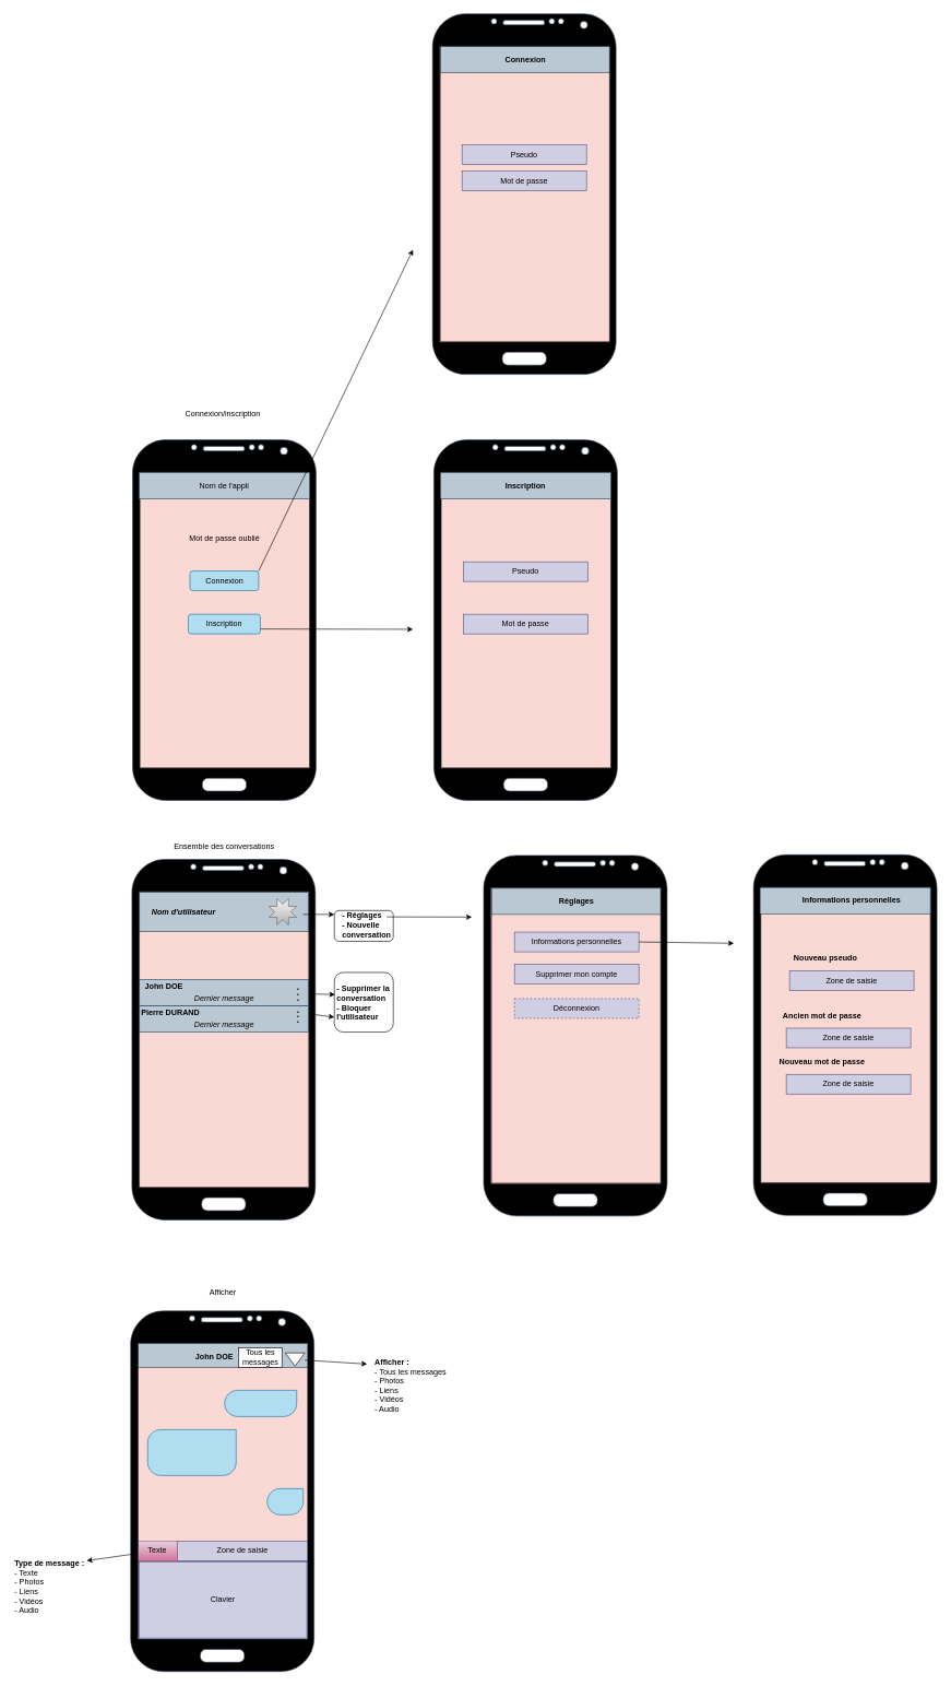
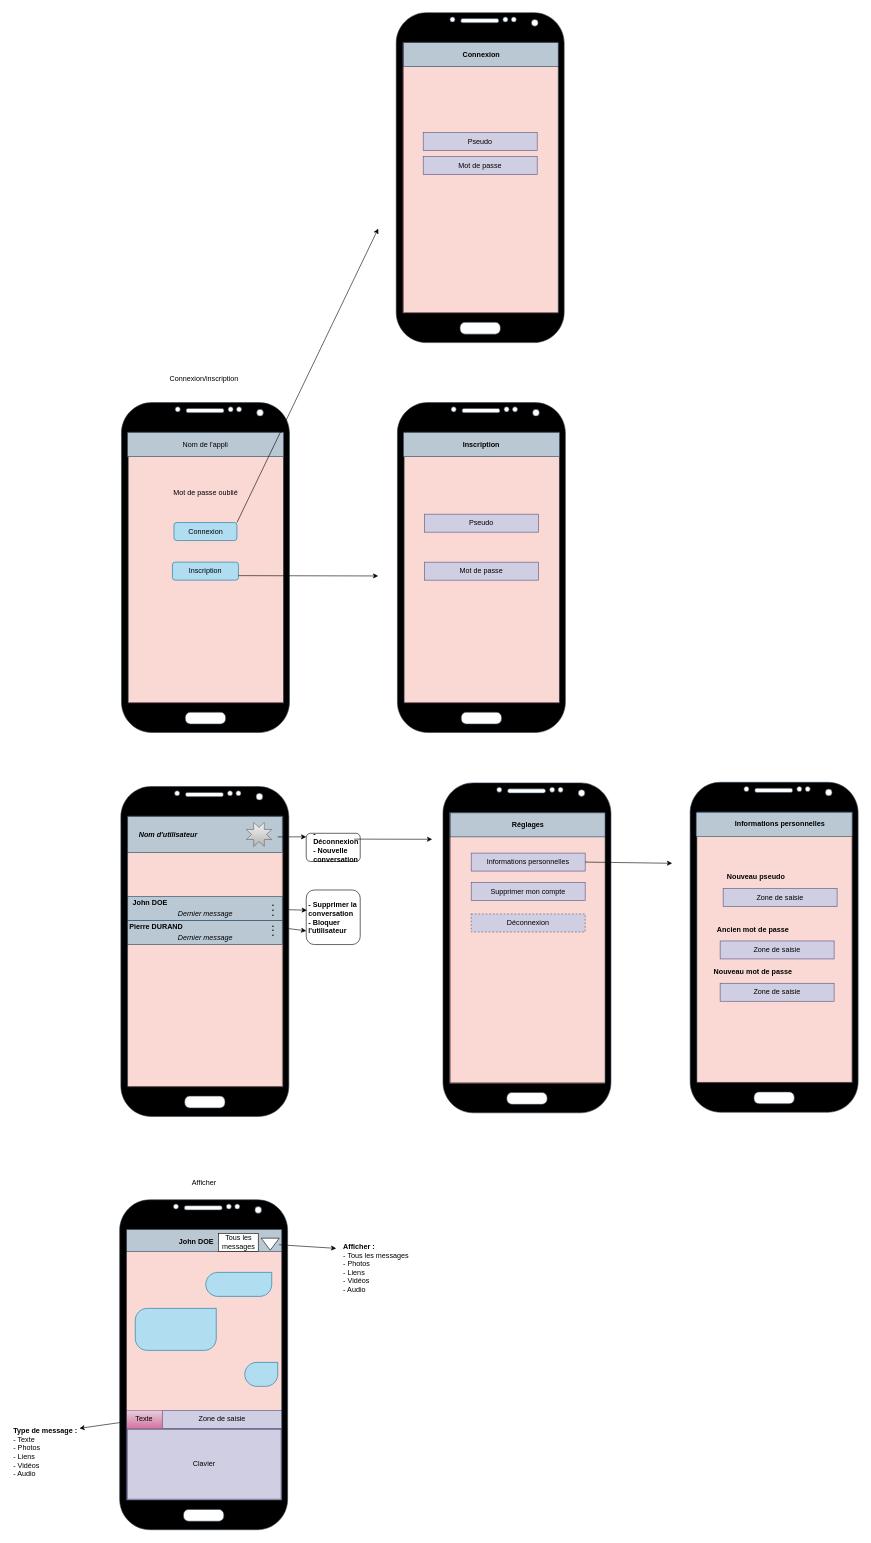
  <mxCell id="0" />
  <mxCell id="1" parent="0" />
  <mxCell id="2" value="" style="rounded=1;whiteSpace=wrap;html=1;" parent="1" vertex="1"><mxGeometry x="510" y="1388" width="90" height="47" as="geometry" /></mxCell>
  <mxCell id="3" value="" style="rounded=0;whiteSpace=wrap;html=1;fillColor=#fad9d5;strokeColor=#ae4132;" parent="1" vertex="1"><mxGeometry x="210" y="1360" width="260" height="450" as="geometry" /></mxCell>
  <mxCell id="4" value="" style="rounded=0;whiteSpace=wrap;html=1;fillColor=#bac8d3;strokeColor=#23445d;" parent="1" vertex="1"><mxGeometry x="210" y="1360" width="260" height="60" as="geometry" /></mxCell>
  <mxCell id="5" value="" style="rounded=0;whiteSpace=wrap;html=1;fillColor=#bac8d3;strokeColor=#23445d;" parent="1" vertex="1"><mxGeometry x="210" y="1493.5" width="260" height="40" as="geometry" /></mxCell>
  <mxCell id="6" value="" style="rounded=0;whiteSpace=wrap;html=1;fillColor=#fad9d5;strokeColor=#ae4132;" parent="1" vertex="1"><mxGeometry x="212" width="260" height="450" as="geometry" y="720" /></mxCell>
  <mxCell id="7" value="" style="rounded=0;whiteSpace=wrap;html=1;fillColor=#fad9d5;strokeColor=#ae4132;" parent="1" vertex="1"><mxGeometry x="210" y="2050" width="260" height="450" as="geometry" /></mxCell>
  <mxCell id="8" value="Connexion/inscription" style="text;html=1;strokeColor=none;fillColor=none;align=center;verticalAlign=middle;whiteSpace=wrap;rounded=0;" parent="1" vertex="1"><mxGeometry x="320" y="620" width="40" height="20" as="geometry" /></mxCell>
- <mxCell id="9" value="Ensemble des conversations" style="text;html=1;strokeColor=none;fillColor=none;align=center;verticalAlign=middle;whiteSpace=wrap;rounded=0;" parent="1" vertex="1"><mxGeometry x="247" y="1280" width="190" height="20" as="geometry" /></mxCell>
  <mxCell id="10" value="Afficher" style="text;html=1;strokeColor=none;fillColor=none;align=center;verticalAlign=middle;whiteSpace=wrap;rounded=0;" parent="1" vertex="1"><mxGeometry x="245" y="1960" width="190" height="20" as="geometry" /></mxCell>
  <mxCell id="11" value="Connexion" style="rounded=1;whiteSpace=wrap;html=1;fillColor=#b1ddf0;strokeColor=#10739e;" parent="1" vertex="1"><mxGeometry x="289.5" y="870" width="105" height="30" as="geometry" /></mxCell>
  <mxCell id="12" value="Inscription" style="rounded=1;whiteSpace=wrap;html=1;fillColor=#b1ddf0;strokeColor=#10739e;" parent="1" vertex="1"><mxGeometry x="287" y="936" width="110" height="30" as="geometry" /></mxCell>
  <mxCell id="13" value="&lt;b&gt;John DOE&lt;/b&gt;" style="text;html=1;strokeColor=none;fillColor=none;align=center;verticalAlign=middle;whiteSpace=wrap;rounded=0;" parent="1" vertex="1"><mxGeometry x="210" y="1493.5" width="80" height="20" as="geometry" /></mxCell>
  <mxCell id="14" value="&lt;i&gt;Dernier message&lt;/i&gt;" style="text;html=1;strokeColor=none;fillColor=none;align=center;verticalAlign=middle;whiteSpace=wrap;rounded=0;" parent="1" vertex="1"><mxGeometry x="287" y="1512.5" width="110" height="20" as="geometry" /></mxCell>
  <mxCell id="15" value="" style="rounded=0;whiteSpace=wrap;html=1;fillColor=#bac8d3;strokeColor=#23445d;" parent="1" vertex="1"><mxGeometry x="210" y="1533.5" width="260" height="40" as="geometry" /></mxCell>
  <mxCell id="16" value="&lt;b&gt;Pierre DURAND&lt;/b&gt;" style="text;html=1;strokeColor=none;fillColor=none;align=center;verticalAlign=middle;whiteSpace=wrap;rounded=0;" parent="1" vertex="1"><mxGeometry x="210" y="1533.5" width="100" height="20" as="geometry" /></mxCell>
  <mxCell id="17" value="&lt;i&gt;Dernier message&lt;/i&gt;" style="text;html=1;strokeColor=none;fillColor=none;align=center;verticalAlign=middle;whiteSpace=wrap;rounded=0;" parent="1" vertex="1"><mxGeometry x="287" y="1552.5" width="110" height="20" as="geometry" /></mxCell>
  <mxCell id="18" value="" style="verticalLabelPosition=bottom;verticalAlign=top;html=1;shape=mxgraph.basic.8_point_star;fillColor=#f5f5f5;strokeColor=#666666;gradientColor=#b3b3b3;" parent="1" vertex="1"><mxGeometry x="410" y="1370" width="42.5" height="40" as="geometry" /></mxCell>
  <mxCell id="19" value="&lt;b&gt;&lt;i&gt;Nom d'utilisateur&lt;/i&gt;&lt;/b&gt;" style="text;html=1;strokeColor=none;fillColor=none;align=center;verticalAlign=middle;whiteSpace=wrap;rounded=0;" parent="1" vertex="1"><mxGeometry x="220" y="1380" width="120" height="20" as="geometry" /></mxCell>
  <mxCell id="20" value="" style="rounded=0;whiteSpace=wrap;html=1;fillColor=#bac8d3;strokeColor=#23445d;" parent="1" vertex="1"><mxGeometry x="210" y="2045" width="260" height="40" as="geometry" /></mxCell>
  <mxCell id="21" value="&lt;b&gt;John DOE&lt;/b&gt;" style="text;html=1;strokeColor=none;fillColor=none;align=center;verticalAlign=middle;whiteSpace=wrap;rounded=0;" parent="1" vertex="1"><mxGeometry x="287" y="2060" width="80" height="20" as="geometry" /></mxCell>
  <mxCell id="22" value="" style="verticalLabelPosition=bottom;verticalAlign=top;html=1;shape=mxgraph.basic.three_corner_round_rect;dx=10;rotation=-180;fillColor=#b1ddf0;strokeColor=#10739e;" parent="1" vertex="1"><mxGeometry x="342.5" y="2120" width="110" height="40" as="geometry" /></mxCell>
  <mxCell id="23" value="" style="verticalLabelPosition=bottom;verticalAlign=top;html=1;shape=mxgraph.basic.three_corner_round_rect;dx=10;rotation=-180;fillColor=#b1ddf0;strokeColor=#10739e;" parent="1" vertex="1"><mxGeometry x="225" y="2180" width="135" height="70" as="geometry" /></mxCell>
  <mxCell id="24" value="" style="verticalLabelPosition=bottom;verticalAlign=top;html=1;shape=mxgraph.basic.three_corner_round_rect;dx=10;rotation=-180;fillColor=#b1ddf0;strokeColor=#10739e;" parent="1" vertex="1"><mxGeometry x="407.5" y="2270" width="55" height="40" as="geometry" /></mxCell>
  <mxCell id="25" value="Clavier" style="shape=ext;double=1;rounded=0;whiteSpace=wrap;html=1;fillColor=#d0cee2;strokeColor=#56517e;" parent="1" vertex="1"><mxGeometry x="210" y="2380" width="260" height="120" as="geometry" /></mxCell>
  <mxCell id="26" value="Zone de saisie" style="rounded=0;whiteSpace=wrap;html=1;fillColor=#d0cee2;strokeColor=#56517e;" parent="1" vertex="1"><mxGeometry x="270" y="2350" width="200" height="30" as="geometry" /></mxCell>
  <mxCell id="27" value="Tous les messages" style="rounded=0;whiteSpace=wrap;html=1;" parent="1" vertex="1"><mxGeometry x="363.5" y="2055" width="66.5" height="30" as="geometry" /></mxCell>
  <mxCell id="28" value="" style="html=1;shadow=0;dashed=0;align=center;verticalAlign=middle;shape=mxgraph.arrows2.arrow;dy=0.6;dx=40;direction=south;notch=0;" parent="1" vertex="1"><mxGeometry x="435" y="2063" width="30" height="20" as="geometry" /></mxCell>
  <mxCell id="29" value="" style="endArrow=classic;html=1;" parent="1" source="28" edge="1"><mxGeometry width="50" height="50" relative="1" as="geometry"><mxPoint x="470" y="2120" as="sourcePoint" /><mxPoint x="560" y="2080" as="targetPoint" /></mxGeometry></mxCell>
  <mxCell id="30" value="&lt;b&gt;Afficher :&lt;/b&gt;&amp;nbsp;&lt;br&gt;- Tous les messages&lt;br&gt;- Photos&lt;br&gt;- Liens&lt;br&gt;- Vidéos&lt;br&gt;- Audio" style="text;html=1;strokeColor=none;fillColor=none;align=left;verticalAlign=middle;whiteSpace=wrap;rounded=0;" parent="1" vertex="1"><mxGeometry x="570" y="2063" width="180" height="100" as="geometry" /></mxCell>
  <mxCell id="31" value="Texte" style="rounded=0;whiteSpace=wrap;html=1;gradientColor=#d5739d;fillColor=#e6d0de;strokeColor=#996185;" parent="1" vertex="1"><mxGeometry x="210" y="2350" width="60" height="30" as="geometry" /></mxCell>
  <mxCell id="32" value="" style="endArrow=classic;html=1;" parent="1" edge="1"><mxGeometry width="50" height="50" relative="1" as="geometry"><mxPoint x="202" y="2370" as="sourcePoint" /><mxPoint x="132" y="2380" as="targetPoint" /></mxGeometry></mxCell>
  <mxCell id="33" value="&lt;b&gt;Type de message :&amp;nbsp;&lt;/b&gt;&lt;br&gt;- Texte&lt;br&gt;- Photos&lt;br&gt;- Liens&lt;br&gt;- Vidéos&lt;br&gt;- Audio" style="text;html=1;strokeColor=none;fillColor=none;align=left;verticalAlign=middle;whiteSpace=wrap;rounded=0;" parent="1" vertex="1"><mxGeometry x="20" y="2370" width="180" height="100" as="geometry" /></mxCell>
  <mxCell id="34" value="" style="endArrow=classic;html=1;" parent="1" edge="1"><mxGeometry width="50" height="50" relative="1" as="geometry"><mxPoint x="462.5" y="1393.955" as="sourcePoint" /><mxPoint x="510" y="1394" as="targetPoint" /></mxGeometry></mxCell>
- <mxCell id="35" value="&lt;b&gt;- Réglages&lt;br&gt;- Nouvelle conversation&lt;br&gt;&lt;/b&gt;" style="text;html=1;strokeColor=none;fillColor=none;align=left;verticalAlign=middle;whiteSpace=wrap;rounded=0;" parent="1" vertex="1"><mxGeometry x="520" y="1380" width="80" height="60" as="geometry" /></mxCell>
+ <mxCell id="35" value="&lt;b&gt;- Déconnexion&lt;br&gt;- Nouvelle conversation&lt;br&gt;&lt;/b&gt;" style="text;html=1;strokeColor=none;fillColor=none;align=left;verticalAlign=middle;whiteSpace=wrap;rounded=0;" parent="1" vertex="1"><mxGeometry x="520" y="1380" width="80" height="60" as="geometry" /></mxCell>
  <mxCell id="36" value="" style="rounded=0;whiteSpace=wrap;html=1;fillColor=#fad9d5;strokeColor=#ae4132;" parent="1" vertex="1"><mxGeometry x="1160" y="1353" width="260" height="450" as="geometry" /></mxCell>
  <mxCell id="37" value="Zone de saisie" style="rounded=0;whiteSpace=wrap;html=1;fillColor=#d0cee2;strokeColor=#56517e;" parent="1" vertex="1"><mxGeometry x="1200" y="1567.5" width="190" height="30" as="geometry" /></mxCell>
  <mxCell id="38" value="&lt;b&gt;Ancien mot de passe&lt;/b&gt;" style="text;html=1;strokeColor=none;fillColor=none;align=center;verticalAlign=middle;whiteSpace=wrap;rounded=0;" parent="1" vertex="1"><mxGeometry x="1180" y="1538.5" width="150" height="20" as="geometry" /></mxCell>
  <mxCell id="39" value="Zone de saisie" style="rounded=0;whiteSpace=wrap;html=1;fillColor=#d0cee2;strokeColor=#56517e;" parent="1" vertex="1"><mxGeometry x="1200" y="1638" width="190" height="30" as="geometry" /></mxCell>
  <mxCell id="40" value="&lt;b&gt;Nouveau mot de passe&lt;/b&gt;" style="text;html=1;strokeColor=none;fillColor=none;align=center;verticalAlign=middle;whiteSpace=wrap;rounded=0;" parent="1" vertex="1"><mxGeometry x="1180" y="1609" width="150" height="20" as="geometry" /></mxCell>
  <mxCell id="41" value="" style="rounded=0;whiteSpace=wrap;html=1;fillColor=#fad9d5;strokeColor=#ae4132;" parent="1" vertex="1"><mxGeometry x="750" y="1354" width="260" height="450" as="geometry" /></mxCell>
  <mxCell id="42" value="Informations personnelles" style="rounded=0;whiteSpace=wrap;html=1;fillColor=#d0cee2;strokeColor=#56517e;" parent="1" vertex="1"><mxGeometry x="785" y="1421" width="190" height="30" as="geometry" /></mxCell>
  <mxCell id="43" value="" style="endArrow=classic;html=1;exitX=1;exitY=0.5;exitDx=0;exitDy=0;" parent="1" source="42" edge="1"><mxGeometry width="50" height="50" relative="1" as="geometry"><mxPoint x="1020" y="1437.955" as="sourcePoint" /><mxPoint x="1120" y="1438" as="targetPoint" /></mxGeometry></mxCell>
  <mxCell id="44" value="" style="rounded=0;whiteSpace=wrap;html=1;fillColor=#bac8d3;strokeColor=#23445d;" parent="1" vertex="1"><mxGeometry x="750" y="1354" width="260" height="40" as="geometry" /></mxCell>
  <mxCell id="45" value="&lt;b&gt;Réglages&lt;/b&gt;" style="text;html=1;strokeColor=none;fillColor=none;align=center;verticalAlign=middle;whiteSpace=wrap;rounded=0;" parent="1" vertex="1"><mxGeometry x="840" y="1364" width="80" height="20" as="geometry" /></mxCell>
  <mxCell id="46" value="" style="endArrow=classic;html=1;" parent="1" edge="1"><mxGeometry width="50" height="50" relative="1" as="geometry"><mxPoint x="590" y="1397.715" as="sourcePoint" /><mxPoint x="720" y="1398" as="targetPoint" /></mxGeometry></mxCell>
  <mxCell id="47" value="&lt;p style=&quot;line-height: 40%; font-size: 20px;&quot;&gt;.&lt;br style=&quot;font-size: 20px;&quot;&gt;.&lt;br style=&quot;font-size: 20px;&quot;&gt;.&lt;/p&gt;" style="text;html=1;strokeColor=none;fillColor=none;align=center;verticalAlign=middle;whiteSpace=wrap;rounded=0;fontSize=20;" parent="1" vertex="1"><mxGeometry x="435" y="1482" width="40" height="56.5" as="geometry" /></mxCell>
  <mxCell id="48" value="&lt;p style=&quot;line-height: 40%; font-size: 20px;&quot;&gt;.&lt;br style=&quot;font-size: 20px;&quot;&gt;.&lt;br style=&quot;font-size: 20px;&quot;&gt;.&lt;/p&gt;" style="text;html=1;strokeColor=none;fillColor=none;align=center;verticalAlign=middle;whiteSpace=wrap;rounded=0;fontSize=20;" parent="1" vertex="1"><mxGeometry x="435" y="1515.25" width="40" height="56.5" as="geometry" /></mxCell>
  <mxCell id="49" value="" style="rounded=1;whiteSpace=wrap;html=1;" parent="1" vertex="1"><mxGeometry x="510" y="1482.5" width="90" height="91" as="geometry" /></mxCell>
  <mxCell id="50" value="" style="endArrow=classic;html=1;exitX=1;exitY=0;exitDx=0;exitDy=0;entryX=0.012;entryY=0.371;entryDx=0;entryDy=0;entryPerimeter=0;" parent="1" source="48" target="49" edge="1"><mxGeometry width="50" height="50" relative="1" as="geometry"><mxPoint x="472.5" y="1403.955" as="sourcePoint" /><mxPoint x="520" y="1404" as="targetPoint" /></mxGeometry></mxCell>
  <mxCell id="51" value="" style="endArrow=classic;html=1;entryX=0;entryY=0.75;entryDx=0;entryDy=0;" parent="1" source="48" target="49" edge="1"><mxGeometry width="50" height="50" relative="1" as="geometry"><mxPoint x="485" y="1525.25" as="sourcePoint" /><mxPoint x="521.08" y="1526.437" as="targetPoint" /></mxGeometry></mxCell>
  <mxCell id="52" value="&lt;b&gt;- Supprimer la conversation&lt;br&gt;- Bloquer l'utilisateur&lt;br&gt;&lt;/b&gt;" style="text;html=1;strokeColor=none;fillColor=none;align=left;verticalAlign=middle;whiteSpace=wrap;rounded=0;" parent="1" vertex="1"><mxGeometry x="512" y="1493.5" width="120" height="70" as="geometry" /></mxCell>
  <mxCell id="53" value="" style="verticalLabelPosition=bottom;verticalAlign=top;html=1;shadow=0;dashed=0;strokeWidth=1;shape=mxgraph.android.phone2;strokeColor=#314354;fontSize=20;fillColor=#000000;fontColor=#ffffff;" parent="1" vertex="1"><mxGeometry x="202" y="670" width="280" height="550" as="geometry" /></mxCell>
  <mxCell id="54" value="" style="verticalLabelPosition=bottom;verticalAlign=top;html=1;shadow=0;dashed=0;strokeWidth=1;shape=mxgraph.android.phone2;strokeColor=#314354;fontSize=20;fillColor=#000000;fontColor=#ffffff;" parent="1" vertex="1"><mxGeometry x="201" y="1310" width="280" height="550" as="geometry" /></mxCell>
  <mxCell id="55" value="" style="verticalLabelPosition=bottom;verticalAlign=top;html=1;shadow=0;dashed=0;strokeWidth=1;shape=mxgraph.android.phone2;strokeColor=#314354;fontSize=20;fillColor=#000000;fontColor=#ffffff;" parent="1" vertex="1"><mxGeometry x="1150" y="1303" width="280" height="550" as="geometry" /></mxCell>
  <mxCell id="56" value="" style="verticalLabelPosition=bottom;verticalAlign=top;html=1;shadow=0;dashed=0;strokeWidth=1;shape=mxgraph.android.phone2;strokeColor=#314354;fontSize=20;fillColor=#000000;fontColor=#ffffff;" parent="1" vertex="1"><mxGeometry x="738" y="1304" width="280" height="550" as="geometry" /></mxCell>
  <mxCell id="57" value="" style="verticalLabelPosition=bottom;verticalAlign=top;html=1;shadow=0;dashed=0;strokeWidth=1;shape=mxgraph.android.phone2;strokeColor=#314354;fontSize=20;fillColor=#000000;fontColor=#ffffff;" parent="1" vertex="1"><mxGeometry x="199" y="1999" width="280" height="550" as="geometry" /></mxCell>
  <mxCell id="58" value="Nom de l'appli" style="rounded=0;whiteSpace=wrap;html=1;fillColor=#bac8d3;strokeColor=#23445d;" parent="1" vertex="1"><mxGeometry x="212" width="260" height="40" as="geometry" y="720" /></mxCell>
  <mxCell id="59" value="" style="rounded=0;whiteSpace=wrap;html=1;fillColor=#fad9d5;strokeColor=#ae4132;" parent="1" vertex="1"><mxGeometry x="672" width="260" height="450" as="geometry" y="720" /></mxCell>
  <mxCell id="60" value="" style="rounded=0;whiteSpace=wrap;html=1;fillColor=#fad9d5;strokeColor=#ae4132;" parent="1" vertex="1"><mxGeometry x="672" y="70" width="260" height="450" as="geometry" /></mxCell>
  <mxCell id="61" value="Pseudo" style="rounded=0;whiteSpace=wrap;html=1;fillColor=#d0cee2;strokeColor=#56517e;" parent="1" vertex="1"><mxGeometry x="705" y="220" width="190" height="30" as="geometry" /></mxCell>
  <mxCell id="62" value="" style="rounded=0;whiteSpace=wrap;html=1;fillColor=#bac8d3;strokeColor=#23445d;" parent="1" vertex="1"><mxGeometry x="672" y="70" width="260" height="40" as="geometry" /></mxCell>
  <mxCell id="63" value="&lt;b&gt;Connexion&lt;/b&gt;" style="text;html=1;strokeColor=none;fillColor=none;align=center;verticalAlign=middle;whiteSpace=wrap;rounded=0;" parent="1" vertex="1"><mxGeometry x="762" y="80" width="80" height="20" as="geometry" /></mxCell>
  <mxCell id="64" value="" style="verticalLabelPosition=bottom;verticalAlign=top;html=1;shadow=0;dashed=0;strokeWidth=1;shape=mxgraph.android.phone2;strokeColor=#314354;fontSize=20;fillColor=#000000;fontColor=#ffffff;" parent="1" vertex="1"><mxGeometry x="662" y="670" width="280" height="550" as="geometry" /></mxCell>
  <mxCell id="65" value="" style="verticalLabelPosition=bottom;verticalAlign=top;html=1;shadow=0;dashed=0;strokeWidth=1;shape=mxgraph.android.phone2;strokeColor=#314354;fontSize=20;fillColor=#000000;fontColor=#ffffff;" parent="1" vertex="1"><mxGeometry x="660" y="20" width="280" height="550" as="geometry" /></mxCell>
  <mxCell id="66" value="" style="endArrow=classic;html=1;exitX=1;exitY=0;exitDx=0;exitDy=0;" parent="1" source="11" edge="1"><mxGeometry width="50" height="50" relative="1" as="geometry"><mxPoint x="600" y="1407.715" as="sourcePoint" /><mxPoint x="630" y="380" as="targetPoint" /></mxGeometry></mxCell>
  <mxCell id="67" value="" style="endArrow=classic;html=1;exitX=1;exitY=0.75;exitDx=0;exitDy=0;" parent="1" source="12" edge="1"><mxGeometry width="50" height="50" relative="1" as="geometry"><mxPoint x="404.5" y="880" as="sourcePoint" /><mxPoint x="630" y="959" as="targetPoint" /></mxGeometry></mxCell>
  <mxCell id="68" value="" style="rounded=0;whiteSpace=wrap;html=1;fillColor=#bac8d3;strokeColor=#23445d;" parent="1" vertex="1"><mxGeometry x="672" width="260" height="40" as="geometry" y="720" /></mxCell>
  <mxCell id="69" value="&lt;b&gt;Inscription&lt;/b&gt;" style="text;html=1;strokeColor=none;fillColor=none;align=center;verticalAlign=middle;whiteSpace=wrap;rounded=0;" parent="1" vertex="1"><mxGeometry x="762" y="730" width="80" height="20" as="geometry" /></mxCell>
  <mxCell id="70" value="Mot de passe" style="rounded=0;whiteSpace=wrap;html=1;fillColor=#d0cee2;strokeColor=#56517e;" parent="1" vertex="1"><mxGeometry x="705" y="260" width="190" height="30" as="geometry" /></mxCell>
  <mxCell id="71" value="Pseudo" style="rounded=0;whiteSpace=wrap;html=1;fillColor=#d0cee2;strokeColor=#56517e;" parent="1" vertex="1"><mxGeometry x="707" y="856" width="190" height="30" as="geometry" /></mxCell>
  <mxCell id="72" value="Mot de passe" style="rounded=0;whiteSpace=wrap;html=1;fillColor=#d0cee2;strokeColor=#56517e;" parent="1" vertex="1"><mxGeometry x="707" y="936" width="190" height="30" as="geometry" /></mxCell>
  <mxCell id="73" value="" style="rounded=0;whiteSpace=wrap;html=1;fillColor=#bac8d3;strokeColor=#23445d;" parent="1" vertex="1"><mxGeometry x="1160" y="1353" width="260" height="40" as="geometry" /></mxCell>
  <mxCell id="74" value="&lt;b&gt;Informations personnelles&lt;/b&gt;" style="text;html=1;strokeColor=none;fillColor=none;align=center;verticalAlign=middle;whiteSpace=wrap;rounded=0;" parent="1" vertex="1"><mxGeometry x="1210" y="1363" width="180" height="20" as="geometry" /></mxCell>
  <mxCell id="75" value="Supprimer mon compte" style="rounded=0;whiteSpace=wrap;html=1;fillColor=#d0cee2;strokeColor=#56517e;" parent="1" vertex="1"><mxGeometry x="785" y="1470" width="190" height="30" as="geometry" /></mxCell>
  <mxCell id="76" value="Zone de saisie" style="rounded=0;whiteSpace=wrap;html=1;fillColor=#d0cee2;strokeColor=#56517e;" parent="1" vertex="1"><mxGeometry x="1205" y="1480" width="190" height="30" as="geometry" /></mxCell>
  <mxCell id="77" value="&lt;b&gt;Nouveau pseudo&lt;/b&gt;" style="text;html=1;strokeColor=none;fillColor=none;align=center;verticalAlign=middle;whiteSpace=wrap;rounded=0;" parent="1" vertex="1"><mxGeometry x="1185" y="1451" width="150" height="20" as="geometry" /></mxCell>
  <mxCell id="78" value="Déconnexion" style="rounded=0;whiteSpace=wrap;html=1;fillColor=#d0cee2;strokeColor=#56517e;dashed=1;" parent="1" vertex="1"><mxGeometry x="785" y="1522.5" width="190" height="30" as="geometry" /></mxCell>
  <mxCell id="79" value="Mot de passe oublié" style="text;html=1;strokeColor=none;fillColor=none;align=center;verticalAlign=middle;whiteSpace=wrap;rounded=0;" vertex="1" parent="1"><mxGeometry x="279.5" y="810" width="125" height="20" as="geometry" /></mxCell>
